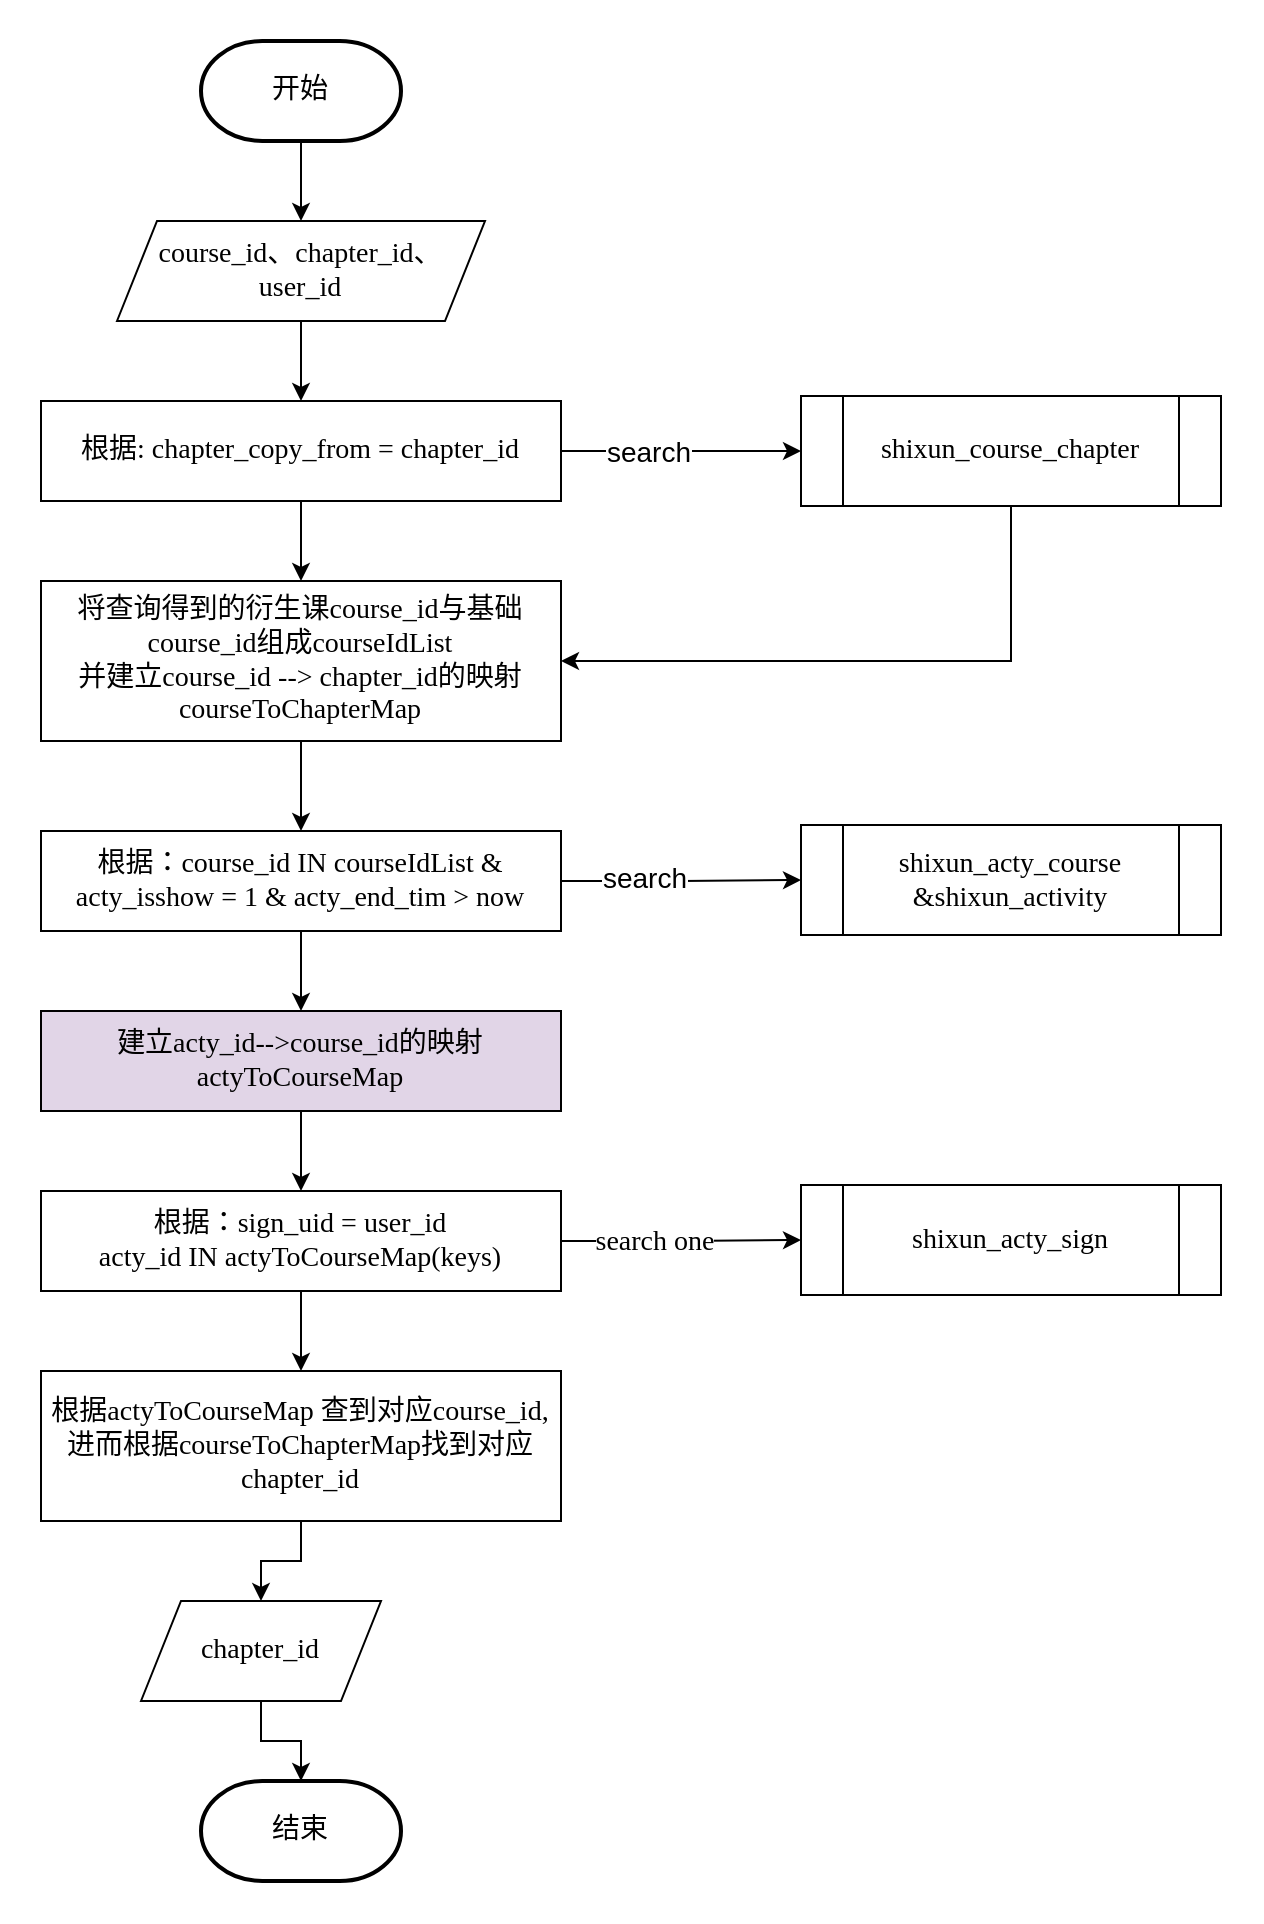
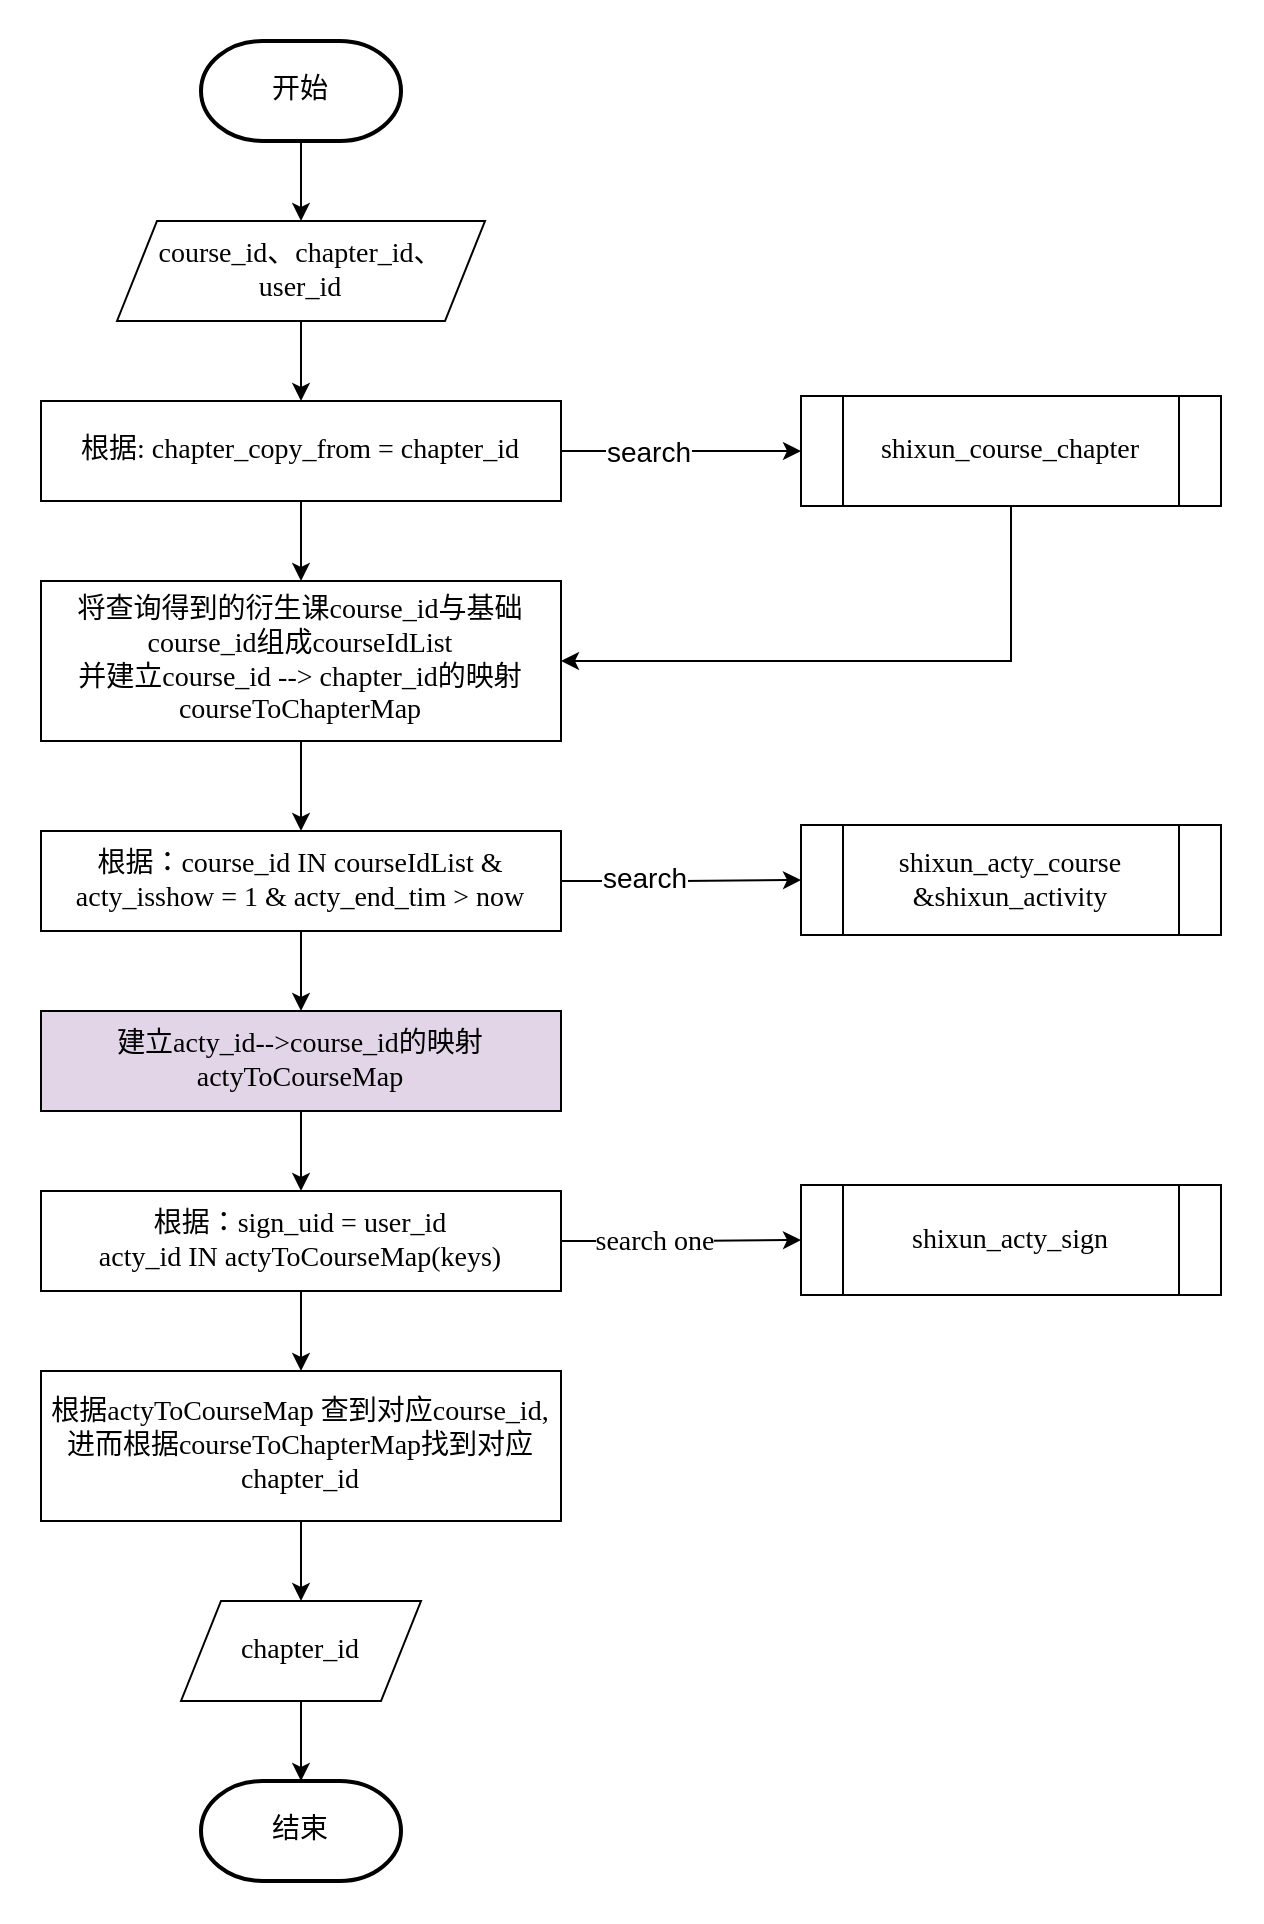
  <mxCell id="0" />
  <mxCell id="1" parent="0" />
  <mxCell id="2" style="edgeStyle=orthogonalEdgeStyle;rounded=0;orthogonalLoop=1;jettySize=auto;html=1;exitX=0.5;exitY=1;exitDx=0;exitDy=0;exitPerimeter=0;entryX=0.5;entryY=0;entryDx=0;entryDy=0;" parent="1" source="3" target="5" edge="1"><mxGeometry relative="1" as="geometry" /></mxCell>
  <mxCell id="3" value="开始" style="strokeWidth=2;html=1;shape=mxgraph.flowchart.terminator;whiteSpace=wrap;fontFamily=Comic Sans MS;fontSize=14;" parent="1" vertex="1"><mxGeometry x="100" y="20" width="100" height="50" as="geometry" /></mxCell>
  <mxCell id="4" style="edgeStyle=orthogonalEdgeStyle;rounded=0;orthogonalLoop=1;jettySize=auto;html=1;exitX=0.5;exitY=1;exitDx=0;exitDy=0;entryX=0.5;entryY=0;entryDx=0;entryDy=0;" parent="1" source="5" target="9" edge="1"><mxGeometry relative="1" as="geometry" /></mxCell>
  <mxCell id="5" value="&lt;font style=&quot;font-size: 14px&quot; face=&quot;Comic Sans MS&quot;&gt;course_id、chapter_id、user_id&lt;/font&gt;" style="shape=parallelogram;perimeter=parallelogramPerimeter;whiteSpace=wrap;html=1;fixedSize=1;" parent="1" vertex="1"><mxGeometry x="58" y="110" width="184" height="50" as="geometry" /></mxCell>
  <mxCell id="6" style="edgeStyle=orthogonalEdgeStyle;rounded=0;orthogonalLoop=1;jettySize=auto;html=1;exitX=1;exitY=0.5;exitDx=0;exitDy=0;" parent="1" source="9" target="11" edge="1"><mxGeometry relative="1" as="geometry" /></mxCell>
  <mxCell id="7" value="&lt;font style=&quot;font-size: 14px&quot;&gt;search&lt;/font&gt;" style="edgeLabel;html=1;align=center;verticalAlign=middle;resizable=0;points=[];" parent="6" vertex="1" connectable="0"><mxGeometry x="-0.333" y="-1" relative="1" as="geometry"><mxPoint x="3" y="-1" as="offset" /></mxGeometry></mxCell>
  <mxCell id="8" style="edgeStyle=orthogonalEdgeStyle;rounded=0;orthogonalLoop=1;jettySize=auto;html=1;exitX=0.5;exitY=1;exitDx=0;exitDy=0;entryX=0.5;entryY=0;entryDx=0;entryDy=0;" parent="1" source="9" target="13" edge="1"><mxGeometry relative="1" as="geometry" /></mxCell>
  <mxCell id="9" value="&lt;font style=&quot;font-size: 14px&quot; face=&quot;Comic Sans MS&quot;&gt;根据: chapter_copy_from = chapter_id&lt;/font&gt;" style="rounded=0;whiteSpace=wrap;html=1;" parent="1" vertex="1"><mxGeometry x="20" y="200" width="260" height="50" as="geometry" /></mxCell>
  <mxCell id="10" style="edgeStyle=orthogonalEdgeStyle;rounded=0;orthogonalLoop=1;jettySize=auto;html=1;exitX=0.5;exitY=1;exitDx=0;exitDy=0;entryX=1;entryY=0.5;entryDx=0;entryDy=0;" parent="1" source="11" target="13" edge="1"><mxGeometry relative="1" as="geometry" /></mxCell>
  <mxCell id="11" value="&lt;font style=&quot;font-size: 14px&quot; face=&quot;Comic Sans MS&quot;&gt;shixun_course_chapter&lt;/font&gt;" style="shape=process;whiteSpace=wrap;html=1;backgroundOutline=1;" parent="1" vertex="1"><mxGeometry x="400" y="197.5" width="210" height="55" as="geometry" /></mxCell>
  <mxCell id="12" style="edgeStyle=orthogonalEdgeStyle;rounded=0;orthogonalLoop=1;jettySize=auto;html=1;exitX=0.5;exitY=1;exitDx=0;exitDy=0;entryX=0.5;entryY=0;entryDx=0;entryDy=0;" parent="1" source="13" target="17" edge="1"><mxGeometry relative="1" as="geometry" /></mxCell>
  <mxCell id="13" value="&lt;font style=&quot;font-size: 14px&quot; face=&quot;Comic Sans MS&quot;&gt;将查询得到的衍生课course_id与基础course_id组成courseIdList&lt;br&gt;并建立course_id --&amp;gt; chapter_id的映射courseToChapterMap&lt;br&gt;&lt;/font&gt;" style="rounded=0;whiteSpace=wrap;html=1;" parent="1" vertex="1"><mxGeometry x="20" y="290" width="260" height="80" as="geometry" /></mxCell>
  <mxCell id="14" style="edgeStyle=orthogonalEdgeStyle;rounded=0;orthogonalLoop=1;jettySize=auto;html=1;exitX=1;exitY=0.5;exitDx=0;exitDy=0;" parent="1" source="17" target="18" edge="1"><mxGeometry relative="1" as="geometry" /></mxCell>
  <mxCell id="15" value="&lt;font style=&quot;font-size: 14px&quot;&gt;search&lt;/font&gt;" style="edgeLabel;html=1;align=center;verticalAlign=middle;resizable=0;points=[];" parent="14" vertex="1" connectable="0"><mxGeometry x="-0.32" y="3" relative="1" as="geometry"><mxPoint y="1" as="offset" /></mxGeometry></mxCell>
  <mxCell id="16" style="edgeStyle=orthogonalEdgeStyle;rounded=0;orthogonalLoop=1;jettySize=auto;html=1;exitX=0.5;exitY=1;exitDx=0;exitDy=0;" parent="1" source="17" target="20" edge="1"><mxGeometry relative="1" as="geometry" /></mxCell>
  <mxCell id="17" value="&lt;font face=&quot;Comic Sans MS&quot;&gt;&lt;span style=&quot;font-size: 14px&quot;&gt;根据：course_id IN courseIdList &amp;amp; acty_isshow = 1 &amp;amp; acty_end_tim &amp;gt; now&lt;/span&gt;&lt;/font&gt;" style="rounded=0;whiteSpace=wrap;html=1;" parent="1" vertex="1"><mxGeometry x="20" y="415" width="260" height="50" as="geometry" /></mxCell>
  <mxCell id="18" value="&lt;font style=&quot;font-size: 14px&quot; face=&quot;Comic Sans MS&quot;&gt;shixun_acty_course&lt;br&gt;&amp;amp;shixun_activity&lt;br&gt;&lt;/font&gt;" style="shape=process;whiteSpace=wrap;html=1;backgroundOutline=1;" parent="1" vertex="1"><mxGeometry x="400" y="412" width="210" height="55" as="geometry" /></mxCell>
  <mxCell id="19" style="edgeStyle=orthogonalEdgeStyle;rounded=0;orthogonalLoop=1;jettySize=auto;html=1;exitX=0.5;exitY=1;exitDx=0;exitDy=0;entryX=0.5;entryY=0;entryDx=0;entryDy=0;" parent="1" source="20" target="24" edge="1"><mxGeometry relative="1" as="geometry" /></mxCell>
  <mxCell id="20" value="&lt;font face=&quot;Comic Sans MS&quot;&gt;&lt;span style=&quot;font-size: 14px&quot;&gt;建立acty_id--&amp;gt;course_id的映射&lt;br&gt;actyToCourseMap&lt;br&gt;&lt;/span&gt;&lt;/font&gt;" style="rounded=0;whiteSpace=wrap;html=1;fillColor=#e1d5e7;" parent="1" vertex="1"><mxGeometry x="20" y="505" width="260" height="50" as="geometry" /></mxCell>
  <mxCell id="21" style="edgeStyle=orthogonalEdgeStyle;rounded=0;orthogonalLoop=1;jettySize=auto;html=1;exitX=1;exitY=0.5;exitDx=0;exitDy=0;entryX=0;entryY=0.5;entryDx=0;entryDy=0;" parent="1" source="24" target="25" edge="1"><mxGeometry relative="1" as="geometry" /></mxCell>
  <mxCell id="22" value="&lt;font style=&quot;font-size: 14px&quot; face=&quot;Comic Sans MS&quot;&gt;search one&lt;/font&gt;" style="edgeLabel;html=1;align=center;verticalAlign=middle;resizable=0;points=[];" parent="21" vertex="1" connectable="0"><mxGeometry x="-0.236" relative="1" as="geometry"><mxPoint as="offset" /></mxGeometry></mxCell>
  <mxCell id="23" style="edgeStyle=orthogonalEdgeStyle;rounded=0;orthogonalLoop=1;jettySize=auto;html=1;exitX=0.5;exitY=1;exitDx=0;exitDy=0;" parent="1" source="24" target="27" edge="1"><mxGeometry relative="1" as="geometry" /></mxCell>
  <mxCell id="24" value="&lt;font face=&quot;Comic Sans MS&quot;&gt;&lt;span style=&quot;font-size: 14px&quot;&gt;根据：sign_uid = user_id&lt;br&gt;acty_id IN&amp;nbsp;&lt;/span&gt;&lt;/font&gt;&lt;span style=&quot;font-family: &amp;#34;comic sans ms&amp;#34; ; font-size: 14px&quot;&gt;actyToCourseMap(keys)&lt;/span&gt;&lt;font face=&quot;Comic Sans MS&quot;&gt;&lt;span style=&quot;font-size: 14px&quot;&gt;&lt;br&gt;&lt;/span&gt;&lt;/font&gt;" style="rounded=0;whiteSpace=wrap;html=1;" parent="1" vertex="1"><mxGeometry x="20" y="595" width="260" height="50" as="geometry" /></mxCell>
  <mxCell id="25" value="&lt;font style=&quot;font-size: 14px&quot; face=&quot;Comic Sans MS&quot;&gt;shixun_acty_sign&lt;/font&gt;" style="shape=process;whiteSpace=wrap;html=1;backgroundOutline=1;" parent="1" vertex="1"><mxGeometry x="400" y="592" width="210" height="55" as="geometry" /></mxCell>
  <mxCell id="26" style="edgeStyle=orthogonalEdgeStyle;rounded=0;orthogonalLoop=1;jettySize=auto;html=1;exitX=0.5;exitY=1;exitDx=0;exitDy=0;entryX=0.5;entryY=0;entryDx=0;entryDy=0;" parent="1" source="27" target="29" edge="1"><mxGeometry relative="1" as="geometry" /></mxCell>
  <mxCell id="27" value="&lt;font face=&quot;Comic Sans MS&quot;&gt;&lt;span style=&quot;font-size: 14px&quot;&gt;根据&lt;/span&gt;&lt;/font&gt;&lt;span style=&quot;font-family: &amp;#34;comic sans ms&amp;#34; ; font-size: 14px&quot;&gt;actyToCourseMap 查到对应course_id, 进而根据courseToChapterMap找到对应chapter_id&lt;/span&gt;&lt;span style=&quot;color: rgba(0 , 0 , 0 , 0) ; font-family: monospace ; font-size: 0px&quot;&gt;%3CmxGraphModel%3E%3Croot%3E%3CmxCell%20id%3D%220%22%2F%3E%3CmxCell%20id%3D%221%22%20parent%3D%220%22%2F%3E%3CmxCell%20id%3D%222%22%20value%3D%22%26lt%3Bfont%20face%3D%26quot%3BComic%20Sans%20MS%26quot%3B%26gt%3B%26lt%3Bspan%20style%3D%26quot%3Bfont-size%3A%2014px%26quot%3B%26gt%3B%E6%A0%B9%E6%8D%AE%EF%BC%9Asign_uid%20%3D%20user_id%26lt%3Bbr%26gt%3Bacty_id%20IN%26amp%3Bnbsp%3B%26lt%3B%2Fspan%26gt%3B%26lt%3B%2Ffont%26gt%3B%26lt%3Bspan%20style%3D%26quot%3Bfont-family%3A%20%26amp%3B%2334%3Bcomic%20sans%20ms%26amp%3B%2334%3B%20%3B%20font-size%3A%2014px%26quot%3B%26gt%3BactyToCourseMapList(keys)%26lt%3B%2Fspan%26gt%3B%26lt%3Bfont%20face%3D%26quot%3BComic%20Sans%20MS%26quot%3B%26gt%3B%26lt%3Bspan%20style%3D%26quot%3Bfont-size%3A%2014px%26quot%3B%26gt%3B%26lt%3Bbr%26gt%3B%26lt%3B%2Fspan%26gt%3B%26lt%3B%2Ffont%26gt%3B%22%20style%3D%22rounded%3D0%3BwhiteSpace%3Dwrap%3Bhtml%3D1%3B%22%20vertex%3D%221%22%20parent%3D%221%22%3E%3CmxGeometry%20x%3D%22150%22%20y%3D%221740%22%20width%3D%22260%22%20height%3D%2250%22%20as%3D%22geometry%22%2F%3E%3C%2FmxCell%3E%3C%2Froot%3E%3C%2FmxGraphModel%3E&lt;/span&gt;&lt;span style=&quot;color: rgba(0 , 0 , 0 , 0) ; font-family: monospace ; font-size: 0px&quot;&gt;%3CmxGraphModel%3E%3Croot%3E%3CmxCell%20id%3D%220%22%2F%3E%3CmxCell%20id%3D%221%22%20parent%3D%220%22%2F%3E%3CmxCell%20id%3D%222%22%20value%3D%22%26lt%3Bfont%20face%3D%26quot%3BComic%20Sans%20MS%26quot%3B%26gt%3B%26lt%3Bspan%20style%3D%26quot%3Bfont-size%3A%2014px%26quot%3B%26gt%3B%E6%A0%B9%E6%8D%AE%EF%BC%9Asign_uid%20%3D%20user_id%26lt%3Bbr%26gt%3Bacty_id%20IN%26amp%3Bnbsp%3B%26lt%3B%2Fspan%26gt%3B%26lt%3B%2Ffont%26gt%3B%26lt%3Bspan%20style%3D%26quot%3Bfont-family%3A%20%26amp%3B%2334%3Bcomic%20sans%20ms%26amp%3B%2334%3B%20%3B%20font-size%3A%2014px%26quot%3B%26gt%3BactyToCourseMapList(keys)%26lt%3B%2Fspan%26gt%3B%26lt%3Bfont%20face%3D%26quot%3BComic%20Sans%20MS%26quot%3B%26gt%3B%26lt%3Bspan%20style%3D%26quot%3Bfont-size%3A%2014px%26quot%3B%26gt%3B%26lt%3Bbr%26gt%3B%26lt%3B%2Fspan%26gt%3B%26lt%3B%2Ffont%26gt%3B%22%20style%3D%22rounded%3D0%3BwhiteSpace%3Dwrap%3Bhtml%3D1%3B%22%20vertex%3D%221%22%20parent%3D%221%22%3E%3CmxGeometry%20x%3D%22150%22%20y%3D%221740%22%20width%3D%22260%22%20height%3D%2250%22%20as%3D%22geometry%22%2F%3E%3C%2FmxCell%3E%3C%2Froot%3E%3C%2FmxGraphModel%3E&lt;/span&gt;&lt;font face=&quot;Comic Sans MS&quot;&gt;&lt;span style=&quot;font-size: 14px&quot;&gt;&lt;br&gt;&lt;/span&gt;&lt;/font&gt;" style="rounded=0;whiteSpace=wrap;html=1;" parent="1" vertex="1"><mxGeometry x="20" y="685" width="260" height="75" as="geometry" /></mxCell>
  <mxCell id="28" style="edgeStyle=orthogonalEdgeStyle;rounded=0;orthogonalLoop=1;jettySize=auto;html=1;exitX=0.5;exitY=1;exitDx=0;exitDy=0;entryX=0.5;entryY=0;entryDx=0;entryDy=0;entryPerimeter=0;" parent="1" source="29" target="30" edge="1"><mxGeometry relative="1" as="geometry" /></mxCell>
- <mxCell id="29" value="&lt;font style=&quot;font-size: 14px&quot; face=&quot;Comic Sans MS&quot;&gt;chapter_id&lt;/font&gt;" style="shape=parallelogram;perimeter=parallelogramPerimeter;whiteSpace=wrap;html=1;fixedSize=1;" parent="1" vertex="1"><mxGeometry x="70" y="800" width="120" height="50" as="geometry" /></mxCell>
+ <mxCell id="29" value="&lt;font style=&quot;font-size: 14px&quot; face=&quot;Comic Sans MS&quot;&gt;chapter_id&lt;/font&gt;" style="shape=parallelogram;perimeter=parallelogramPerimeter;whiteSpace=wrap;html=1;fixedSize=1;" parent="1" vertex="1"><mxGeometry x="90" y="800" width="120" height="50" as="geometry" /></mxCell>
  <mxCell id="30" value="结束" style="strokeWidth=2;html=1;shape=mxgraph.flowchart.terminator;whiteSpace=wrap;fontFamily=Comic Sans MS;fontSize=14;" parent="1" vertex="1"><mxGeometry x="100" y="890" width="100" height="50" as="geometry" /></mxCell>
